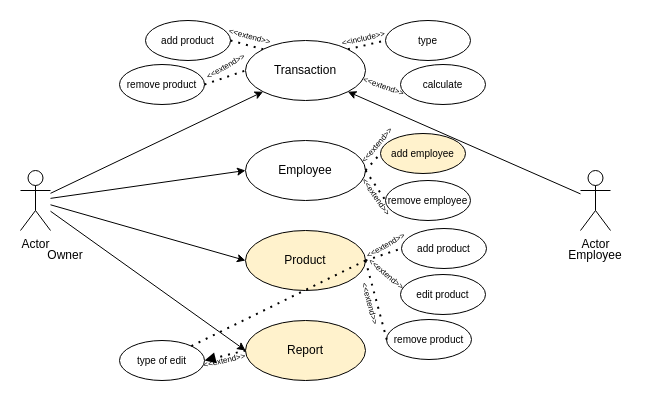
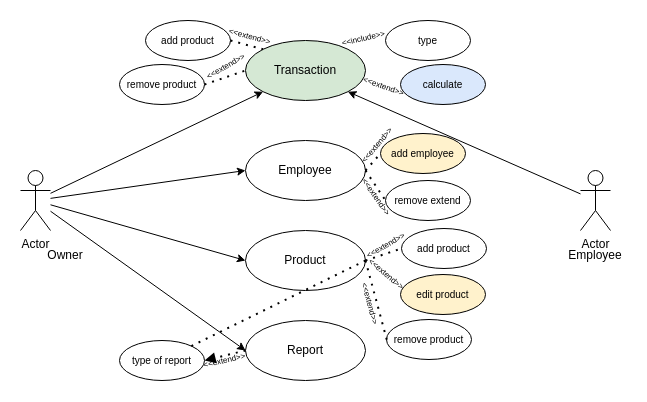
  <mxCell id="0" />
  <mxCell id="1" parent="0" />
  <mxCell id="2" style="rounded=0;orthogonalLoop=1;jettySize=auto;html=1;entryX=0;entryY=0.5;entryDx=0;entryDy=0;" edge="1" parent="1" source="6" target="12"><mxGeometry relative="1" as="geometry" /></mxCell>
  <mxCell id="3" style="rounded=0;orthogonalLoop=1;jettySize=auto;html=1;entryX=0;entryY=0.5;entryDx=0;entryDy=0;" edge="1" parent="1" source="6" target="14"><mxGeometry relative="1" as="geometry" /></mxCell>
  <mxCell id="4" style="edgeStyle=none;rounded=0;orthogonalLoop=1;jettySize=auto;html=1;entryX=0;entryY=0.5;entryDx=0;entryDy=0;" edge="1" parent="1" source="6" target="13"><mxGeometry relative="1" as="geometry" /></mxCell>
  <mxCell id="5" style="edgeStyle=none;rounded=0;orthogonalLoop=1;jettySize=auto;html=1;entryX=0;entryY=1;entryDx=0;entryDy=0;" edge="1" parent="1" source="6" target="11"><mxGeometry relative="1" as="geometry" /></mxCell>
  <mxCell id="6" value="Actor" style="shape=umlActor;verticalLabelPosition=bottom;verticalAlign=top;html=1;" vertex="1" parent="1"><mxGeometry x="20" y="170" width="30" height="60" as="geometry" /></mxCell>
  <mxCell id="7" style="edgeStyle=none;rounded=0;orthogonalLoop=1;jettySize=auto;html=1;entryX=1;entryY=1;entryDx=0;entryDy=0;" edge="1" parent="1" source="8" target="11"><mxGeometry relative="1" as="geometry" /></mxCell>
  <mxCell id="8" value="Actor" style="shape=umlActor;verticalLabelPosition=bottom;verticalAlign=top;html=1;" vertex="1" parent="1"><mxGeometry x="580" y="170" width="30" height="60" as="geometry" /></mxCell>
  <mxCell id="9" value="Owner" style="text;html=1;strokeColor=none;fillColor=none;align=center;verticalAlign=middle;whiteSpace=wrap;rounded=0;" vertex="1" parent="1"><mxGeometry x="35" y="240" width="60" height="30" as="geometry" /></mxCell>
  <mxCell id="10" value="Employee" style="text;html=1;strokeColor=none;fillColor=none;align=center;verticalAlign=middle;whiteSpace=wrap;rounded=0;" vertex="1" parent="1"><mxGeometry x="565" y="240" width="60" height="30" as="geometry" /></mxCell>
- <mxCell id="11" value="Transaction" style="ellipse;whiteSpace=wrap;html=1;" vertex="1" parent="1"><mxGeometry x="245" y="40" width="120" height="60" as="geometry" /></mxCell>
+ <mxCell id="11" value="Transaction" style="ellipse;whiteSpace=wrap;html=1;fillColor=#d5e8d4;" vertex="1" parent="1"><mxGeometry x="245" y="40" width="120" height="60" as="geometry" /></mxCell>
  <mxCell id="12" value="Employee" style="ellipse;whiteSpace=wrap;html=1;" vertex="1" parent="1"><mxGeometry x="245" y="140" width="120" height="60" as="geometry" /></mxCell>
- <mxCell id="13" value="Report" style="ellipse;whiteSpace=wrap;html=1;fillColor=#fff2cc;" vertex="1" parent="1"><mxGeometry x="245" y="320" width="120" height="60" as="geometry" /></mxCell>
- <mxCell id="14" value="Product" style="ellipse;whiteSpace=wrap;html=1;fillColor=#fff2cc;" vertex="1" parent="1"><mxGeometry x="245" y="230" width="120" height="60" as="geometry" /></mxCell>
+ <mxCell id="13" value="Report" style="ellipse;whiteSpace=wrap;html=1;" vertex="1" parent="1"><mxGeometry x="245" y="320" width="120" height="60" as="geometry" /></mxCell>
+ <mxCell id="14" value="Product" style="ellipse;whiteSpace=wrap;html=1;" vertex="1" parent="1"><mxGeometry x="245" y="230" width="120" height="60" as="geometry" /></mxCell>
  <mxCell id="15" value="&lt;font style=&quot;font-size: 10px;&quot;&gt;add product&lt;/font&gt;" style="ellipse;whiteSpace=wrap;html=1;" vertex="1" parent="1"><mxGeometry x="401" y="228" width="85" height="40" as="geometry" /></mxCell>
- <mxCell id="16" value="&lt;font style=&quot;font-size: 10px;&quot;&gt;edit product&lt;/font&gt;" style="ellipse;whiteSpace=wrap;html=1;" vertex="1" parent="1"><mxGeometry x="400" y="274" width="85" height="40" as="geometry" /></mxCell>
+ <mxCell id="16" value="&lt;font style=&quot;font-size: 10px;&quot;&gt;edit product&lt;/font&gt;" style="ellipse;whiteSpace=wrap;html=1;fillColor=#fff2cc;" vertex="1" parent="1"><mxGeometry x="400" y="274" width="85" height="40" as="geometry" /></mxCell>
  <mxCell id="17" value="&lt;font style=&quot;font-size: 10px;&quot;&gt;remove product&lt;/font&gt;" style="ellipse;whiteSpace=wrap;html=1;" vertex="1" parent="1"><mxGeometry x="386" y="319" width="85" height="40" as="geometry" /></mxCell>
  <mxCell id="18" value="&lt;font style=&quot;font-size: 10px;&quot;&gt;add product&lt;/font&gt;" style="ellipse;whiteSpace=wrap;html=1;" vertex="1" parent="1"><mxGeometry x="145" y="20" width="85" height="40" as="geometry" /></mxCell>
  <mxCell id="19" value="&lt;font style=&quot;font-size: 10px;&quot;&gt;remove product&lt;/font&gt;" style="ellipse;whiteSpace=wrap;html=1;" vertex="1" parent="1"><mxGeometry x="119" y="64" width="85" height="40" as="geometry" /></mxCell>
  <mxCell id="20" value="&lt;font style=&quot;font-size: 10px;&quot;&gt;type&lt;/font&gt;" style="ellipse;whiteSpace=wrap;html=1;" vertex="1" parent="1"><mxGeometry x="385" y="20" width="85" height="40" as="geometry" /></mxCell>
  <mxCell id="21" value="&lt;font style=&quot;font-size: 10px;&quot;&gt;add employee&lt;/font&gt;" style="ellipse;whiteSpace=wrap;html=1;fillColor=#fff2cc;" vertex="1" parent="1"><mxGeometry x="380" y="133" width="85" height="40" as="geometry" /></mxCell>
- <mxCell id="22" value="&lt;font style=&quot;font-size: 10px;&quot;&gt;remove employee&lt;/font&gt;" style="ellipse;whiteSpace=wrap;html=1;" vertex="1" parent="1"><mxGeometry x="385" y="180" width="85" height="40" as="geometry" /></mxCell>
- <mxCell id="23" value="&lt;span style=&quot;font-size: 10px;&quot;&gt;type of edit&lt;/span&gt;" style="ellipse;whiteSpace=wrap;html=1;" vertex="1" parent="1"><mxGeometry x="119" y="340" width="85" height="40" as="geometry" /></mxCell>
+ <mxCell id="22" value="&lt;font style=&quot;font-size: 10px;&quot;&gt;remove extend&lt;/font&gt;" style="ellipse;whiteSpace=wrap;html=1;" vertex="1" parent="1"><mxGeometry x="385" y="180" width="85" height="40" as="geometry" /></mxCell>
+ <mxCell id="23" value="&lt;span style=&quot;font-size: 10px;&quot;&gt;type of report&lt;/span&gt;" style="ellipse;whiteSpace=wrap;html=1;" vertex="1" parent="1"><mxGeometry x="119" y="340" width="85" height="40" as="geometry" /></mxCell>
  <mxCell id="24" style="edgeStyle=none;rounded=0;orthogonalLoop=1;jettySize=auto;html=1;exitX=0;exitY=0;exitDx=0;exitDy=0;" edge="1" parent="1" source="11" target="11"><mxGeometry relative="1" as="geometry" /></mxCell>
  <mxCell id="25" value="" style="endArrow=none;dashed=1;html=1;dashPattern=1 3;strokeWidth=2;rounded=0;entryX=0;entryY=0;entryDx=0;entryDy=0;exitX=1;exitY=0.5;exitDx=0;exitDy=0;" edge="1" parent="1" source="18" target="11"><mxGeometry width="50" height="50" relative="1" as="geometry"><mxPoint x="230" y="140" as="sourcePoint" /><mxPoint x="285" y="90" as="targetPoint" /></mxGeometry></mxCell>
  <mxCell id="26" value="" style="endArrow=none;dashed=1;html=1;dashPattern=1 3;strokeWidth=2;rounded=0;entryX=0;entryY=0.5;entryDx=0;entryDy=0;exitX=1;exitY=0.5;exitDx=0;exitDy=0;" edge="1" parent="1" source="19" target="11"><mxGeometry width="50" height="50" relative="1" as="geometry"><mxPoint x="240" y="50" as="sourcePoint" /><mxPoint x="273" y="59" as="targetPoint" /></mxGeometry></mxCell>
- <mxCell id="27" value="" style="endArrow=none;dashed=1;html=1;dashPattern=1 3;strokeWidth=2;rounded=0;entryX=0;entryY=0.5;entryDx=0;entryDy=0;exitX=1;exitY=0;exitDx=0;exitDy=0;" edge="1" parent="1" source="11" target="20"><mxGeometry width="50" height="50" relative="1" as="geometry"><mxPoint x="240" y="50" as="sourcePoint" /><mxPoint x="273" y="59" as="targetPoint" /></mxGeometry></mxCell>
  <mxCell id="28" value="" style="endArrow=none;dashed=1;html=1;dashPattern=1 3;strokeWidth=2;rounded=0;entryX=0;entryY=0.5;entryDx=0;entryDy=0;exitX=1;exitY=0.5;exitDx=0;exitDy=0;" edge="1" parent="1" source="12" target="21"><mxGeometry width="50" height="50" relative="1" as="geometry"><mxPoint x="357" y="59" as="sourcePoint" /><mxPoint x="395" y="50" as="targetPoint" /></mxGeometry></mxCell>
  <mxCell id="29" value="" style="endArrow=none;dashed=1;html=1;dashPattern=1 3;strokeWidth=2;rounded=0;entryX=0;entryY=0.5;entryDx=0;entryDy=0;exitX=1;exitY=0.5;exitDx=0;exitDy=0;" edge="1" parent="1" source="12" target="22"><mxGeometry width="50" height="50" relative="1" as="geometry"><mxPoint x="375" y="180" as="sourcePoint" /><mxPoint x="390" y="163" as="targetPoint" /></mxGeometry></mxCell>
  <mxCell id="30" value="" style="endArrow=none;dashed=1;html=1;dashPattern=1 3;strokeWidth=2;rounded=0;entryX=0;entryY=0.5;entryDx=0;entryDy=0;exitX=1;exitY=0.5;exitDx=0;exitDy=0;" edge="1" parent="1" source="14" target="15"><mxGeometry width="50" height="50" relative="1" as="geometry"><mxPoint x="375" y="180" as="sourcePoint" /><mxPoint x="395" y="210" as="targetPoint" /></mxGeometry></mxCell>
  <mxCell id="31" value="" style="endArrow=none;dashed=1;html=1;dashPattern=1 3;strokeWidth=2;rounded=0;exitX=1;exitY=0.5;exitDx=0;exitDy=0;" edge="1" parent="1" source="14" target="23"><mxGeometry width="50" height="50" relative="1" as="geometry"><mxPoint x="375" y="270" as="sourcePoint" /><mxPoint x="411" y="258" as="targetPoint" /></mxGeometry></mxCell>
  <mxCell id="32" value="" style="endArrow=none;dashed=1;html=1;dashPattern=1 3;strokeWidth=2;rounded=0;entryX=0.018;entryY=0.622;entryDx=0;entryDy=0;exitX=1;exitY=0.5;exitDx=0;exitDy=0;entryPerimeter=0;" edge="1" parent="1" source="14" target="17"><mxGeometry width="50" height="50" relative="1" as="geometry"><mxPoint x="375" y="270" as="sourcePoint" /><mxPoint x="410" y="304" as="targetPoint" /></mxGeometry></mxCell>
  <mxCell id="33" value="" style="endArrow=block;dashed=1;html=1;dashPattern=1 3;strokeWidth=2;rounded=0;entryX=1;entryY=0.5;entryDx=0;entryDy=0;exitX=0;exitY=0.5;exitDx=0;exitDy=0;" edge="1" parent="1" source="13" target="23"><mxGeometry width="50" height="50" relative="1" as="geometry"><mxPoint x="375" y="270" as="sourcePoint" /><mxPoint x="398" y="354" as="targetPoint" /></mxGeometry></mxCell>
  <mxCell id="34" value="&lt;font style=&quot;font-size: 8px;&quot;&gt;&amp;lt;&amp;lt;extend&amp;gt;&amp;gt;&lt;/font&gt;" style="text;html=1;strokeColor=none;fillColor=none;align=center;verticalAlign=middle;whiteSpace=wrap;rounded=0;rotation=15;" vertex="1" parent="1"><mxGeometry x="220" y="20" width="60" height="30" as="geometry" /></mxCell>
  <mxCell id="35" value="&lt;font style=&quot;font-size: 8px;&quot;&gt;&amp;lt;&amp;lt;extend&amp;gt;&amp;gt;&lt;/font&gt;" style="text;html=1;strokeColor=none;fillColor=none;align=center;verticalAlign=middle;whiteSpace=wrap;rounded=0;rotation=-30;" vertex="1" parent="1"><mxGeometry x="195" y="50" width="60" height="30" as="geometry" /></mxCell>
  <mxCell id="36" value="&lt;font style=&quot;font-size: 8px;&quot;&gt;&amp;lt;&amp;lt;extend&amp;gt;&amp;gt;&lt;/font&gt;" style="text;html=1;strokeColor=none;fillColor=none;align=center;verticalAlign=middle;whiteSpace=wrap;rounded=0;rotation=-50;" vertex="1" parent="1"><mxGeometry x="346" y="129" width="60" height="30" as="geometry" /></mxCell>
  <mxCell id="37" value="&lt;font style=&quot;font-size: 8px;&quot;&gt;&amp;lt;&amp;lt;extend&amp;gt;&amp;gt;&lt;/font&gt;" style="text;html=1;strokeColor=none;fillColor=none;align=center;verticalAlign=middle;whiteSpace=wrap;rounded=0;rotation=55;" vertex="1" parent="1"><mxGeometry x="347" y="181" width="60" height="30" as="geometry" /></mxCell>
  <mxCell id="38" value="&lt;font style=&quot;font-size: 8px;&quot;&gt;&amp;lt;&amp;lt;extend&amp;gt;&amp;gt;&lt;/font&gt;" style="text;html=1;strokeColor=none;fillColor=none;align=center;verticalAlign=middle;whiteSpace=wrap;rounded=0;rotation=-30;" vertex="1" parent="1"><mxGeometry x="355" y="229" width="60" height="30" as="geometry" /></mxCell>
  <mxCell id="39" value="&lt;font style=&quot;font-size: 8px;&quot;&gt;&amp;lt;&amp;lt;extend&amp;gt;&amp;gt;&lt;/font&gt;" style="text;html=1;strokeColor=none;fillColor=none;align=center;verticalAlign=middle;whiteSpace=wrap;rounded=0;rotation=75;" vertex="1" parent="1"><mxGeometry x="341" y="288" width="60" height="30" as="geometry" /></mxCell>
  <mxCell id="40" value="&lt;font style=&quot;font-size: 8px;&quot;&gt;&amp;lt;&amp;lt;extend&amp;gt;&amp;gt;&lt;/font&gt;" style="text;html=1;strokeColor=none;fillColor=none;align=center;verticalAlign=middle;whiteSpace=wrap;rounded=0;rotation=40;" vertex="1" parent="1"><mxGeometry x="357" y="258" width="60" height="30" as="geometry" /></mxCell>
  <mxCell id="41" value="&lt;font style=&quot;font-size: 8px;&quot;&gt;&amp;lt;&amp;lt;extend&amp;gt;&amp;gt;&lt;/font&gt;" style="text;html=1;strokeColor=none;fillColor=none;align=center;verticalAlign=middle;whiteSpace=wrap;rounded=0;rotation=-13;" vertex="1" parent="1"><mxGeometry x="194" y="344" width="60" height="30" as="geometry" /></mxCell>
  <mxCell id="42" value="&lt;font style=&quot;font-size: 8px;&quot;&gt;&amp;lt;&amp;lt;include&amp;gt;&amp;gt;&lt;/font&gt;" style="text;html=1;strokeColor=none;fillColor=none;align=center;verticalAlign=middle;whiteSpace=wrap;rounded=0;rotation=-13;" vertex="1" parent="1"><mxGeometry x="333" y="22" width="60" height="30" as="geometry" /></mxCell>
- <mxCell id="43" value="&lt;font style=&quot;font-size: 10px;&quot;&gt;calculate&lt;/font&gt;" style="ellipse;whiteSpace=wrap;html=1;" vertex="1" parent="1"><mxGeometry x="400" y="64" width="85" height="40" as="geometry" /></mxCell>
+ <mxCell id="43" value="&lt;font style=&quot;font-size: 10px;&quot;&gt;calculate&lt;/font&gt;" style="ellipse;whiteSpace=wrap;html=1;fillColor=#dae8fc;" vertex="1" parent="1"><mxGeometry x="400" y="64" width="85" height="40" as="geometry" /></mxCell>
  <mxCell id="44" value="&lt;font style=&quot;font-size: 8px;&quot;&gt;&amp;lt;&amp;lt;extend&amp;gt;&amp;gt;&lt;/font&gt;" style="text;html=1;strokeColor=none;fillColor=none;align=center;verticalAlign=middle;whiteSpace=wrap;rounded=0;rotation=20;" vertex="1" parent="1"><mxGeometry x="354" y="70" width="60" height="30" as="geometry" /></mxCell>
